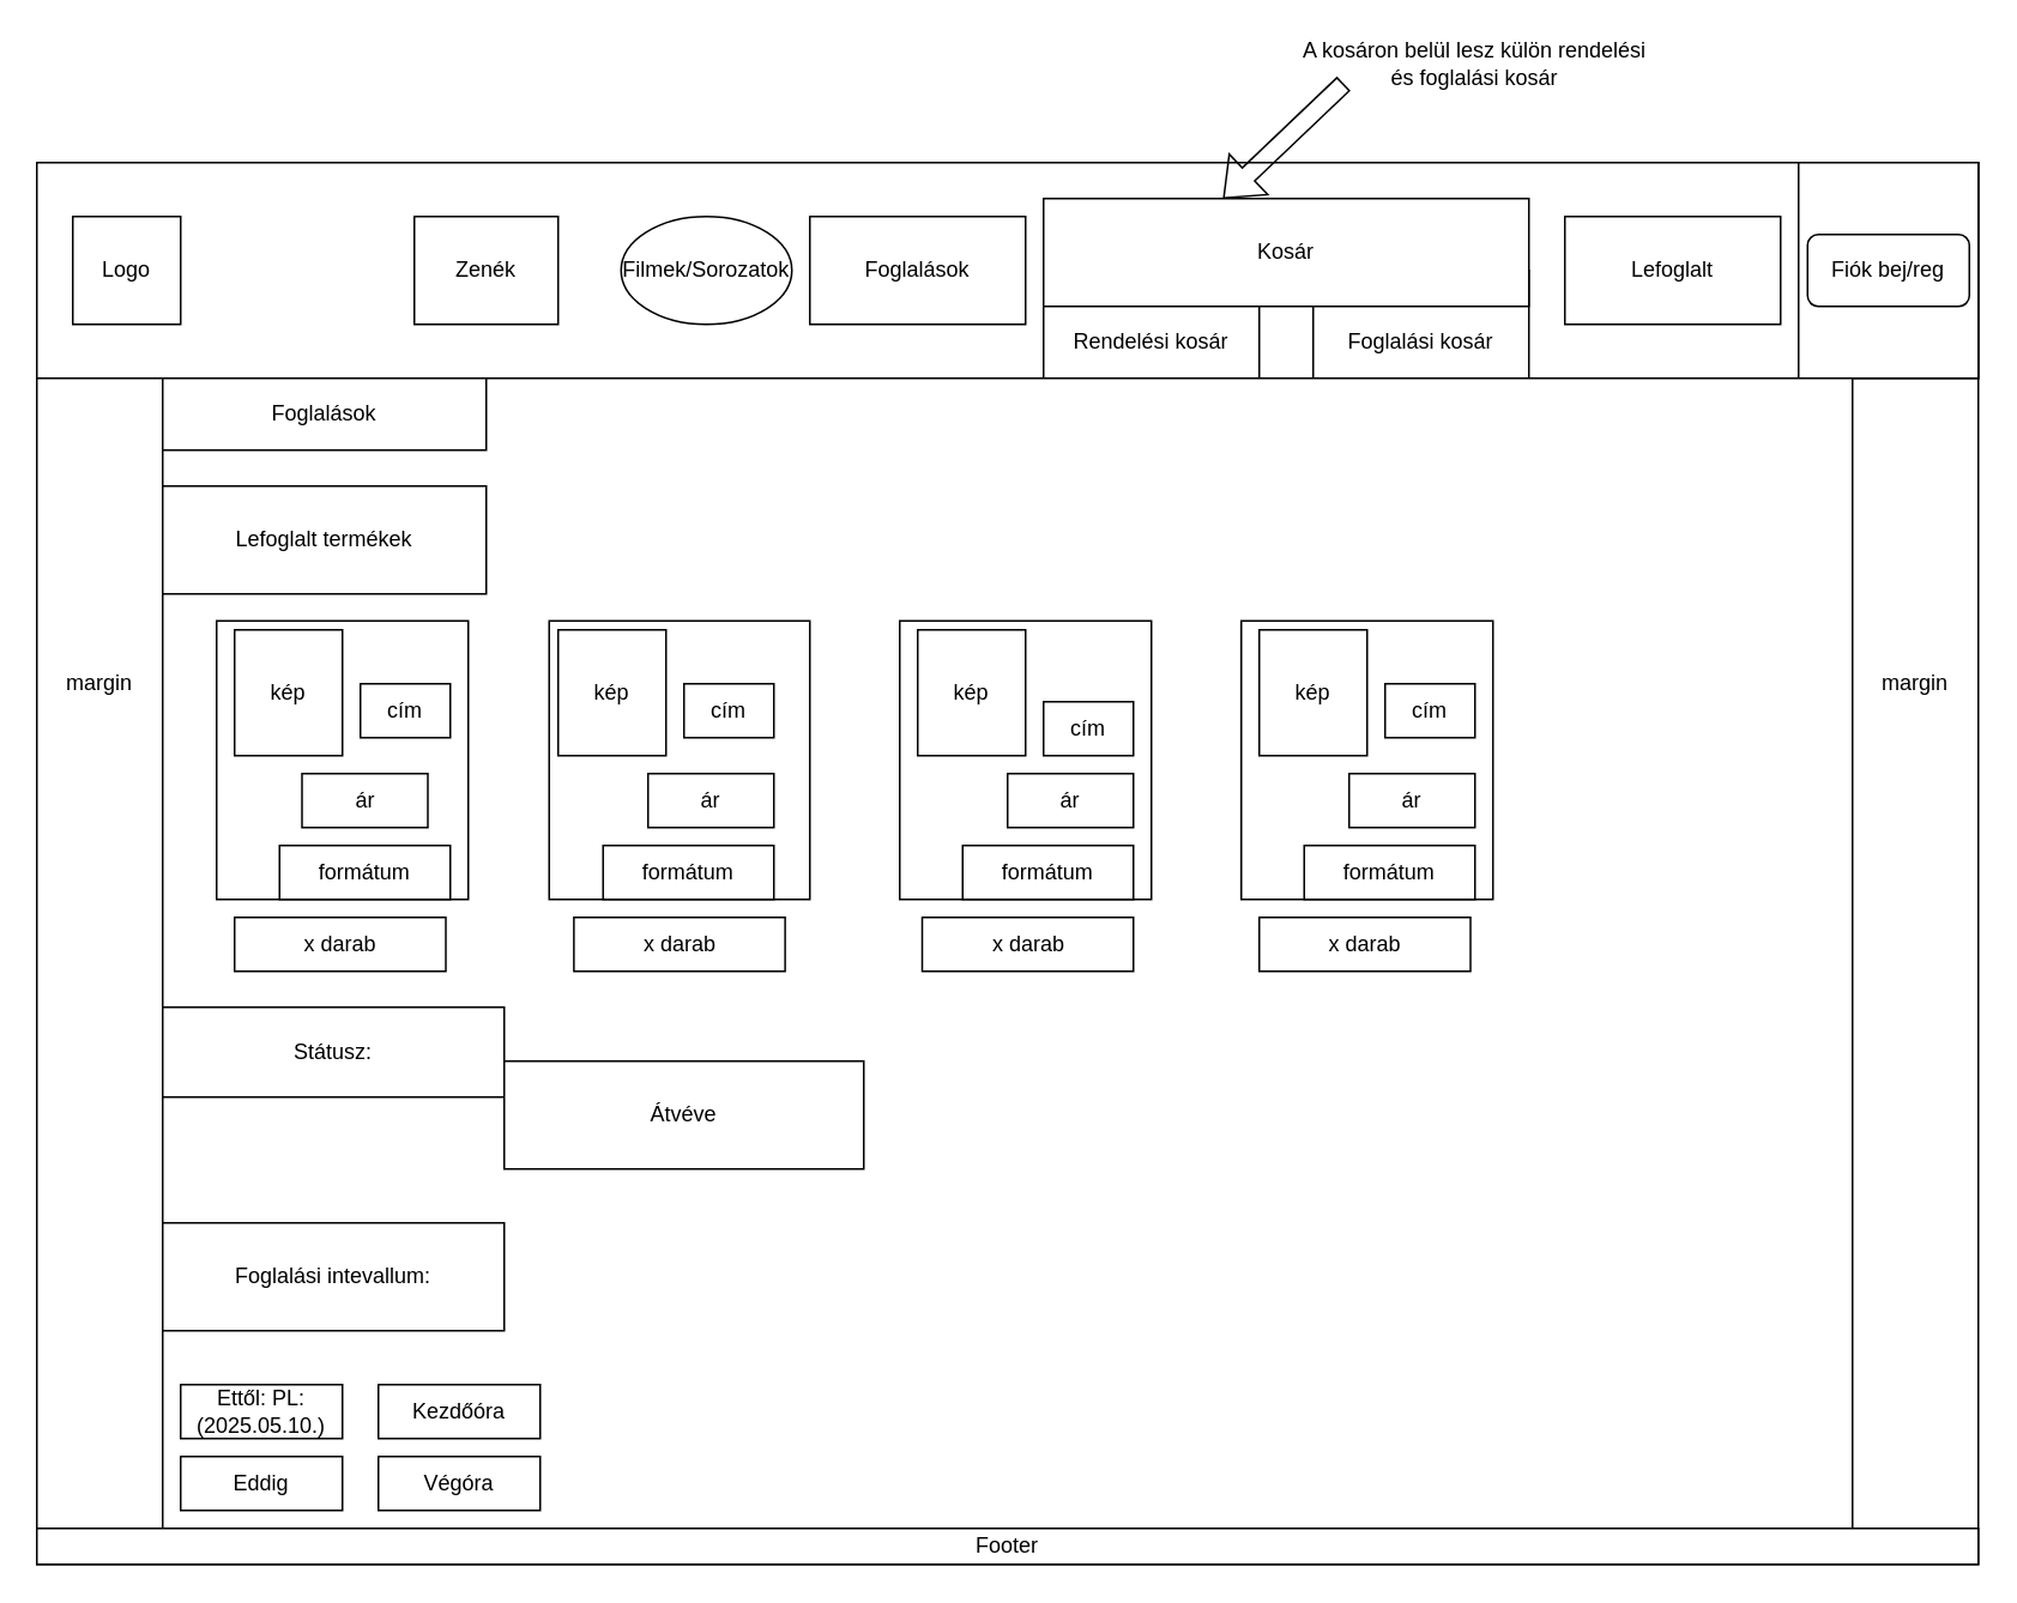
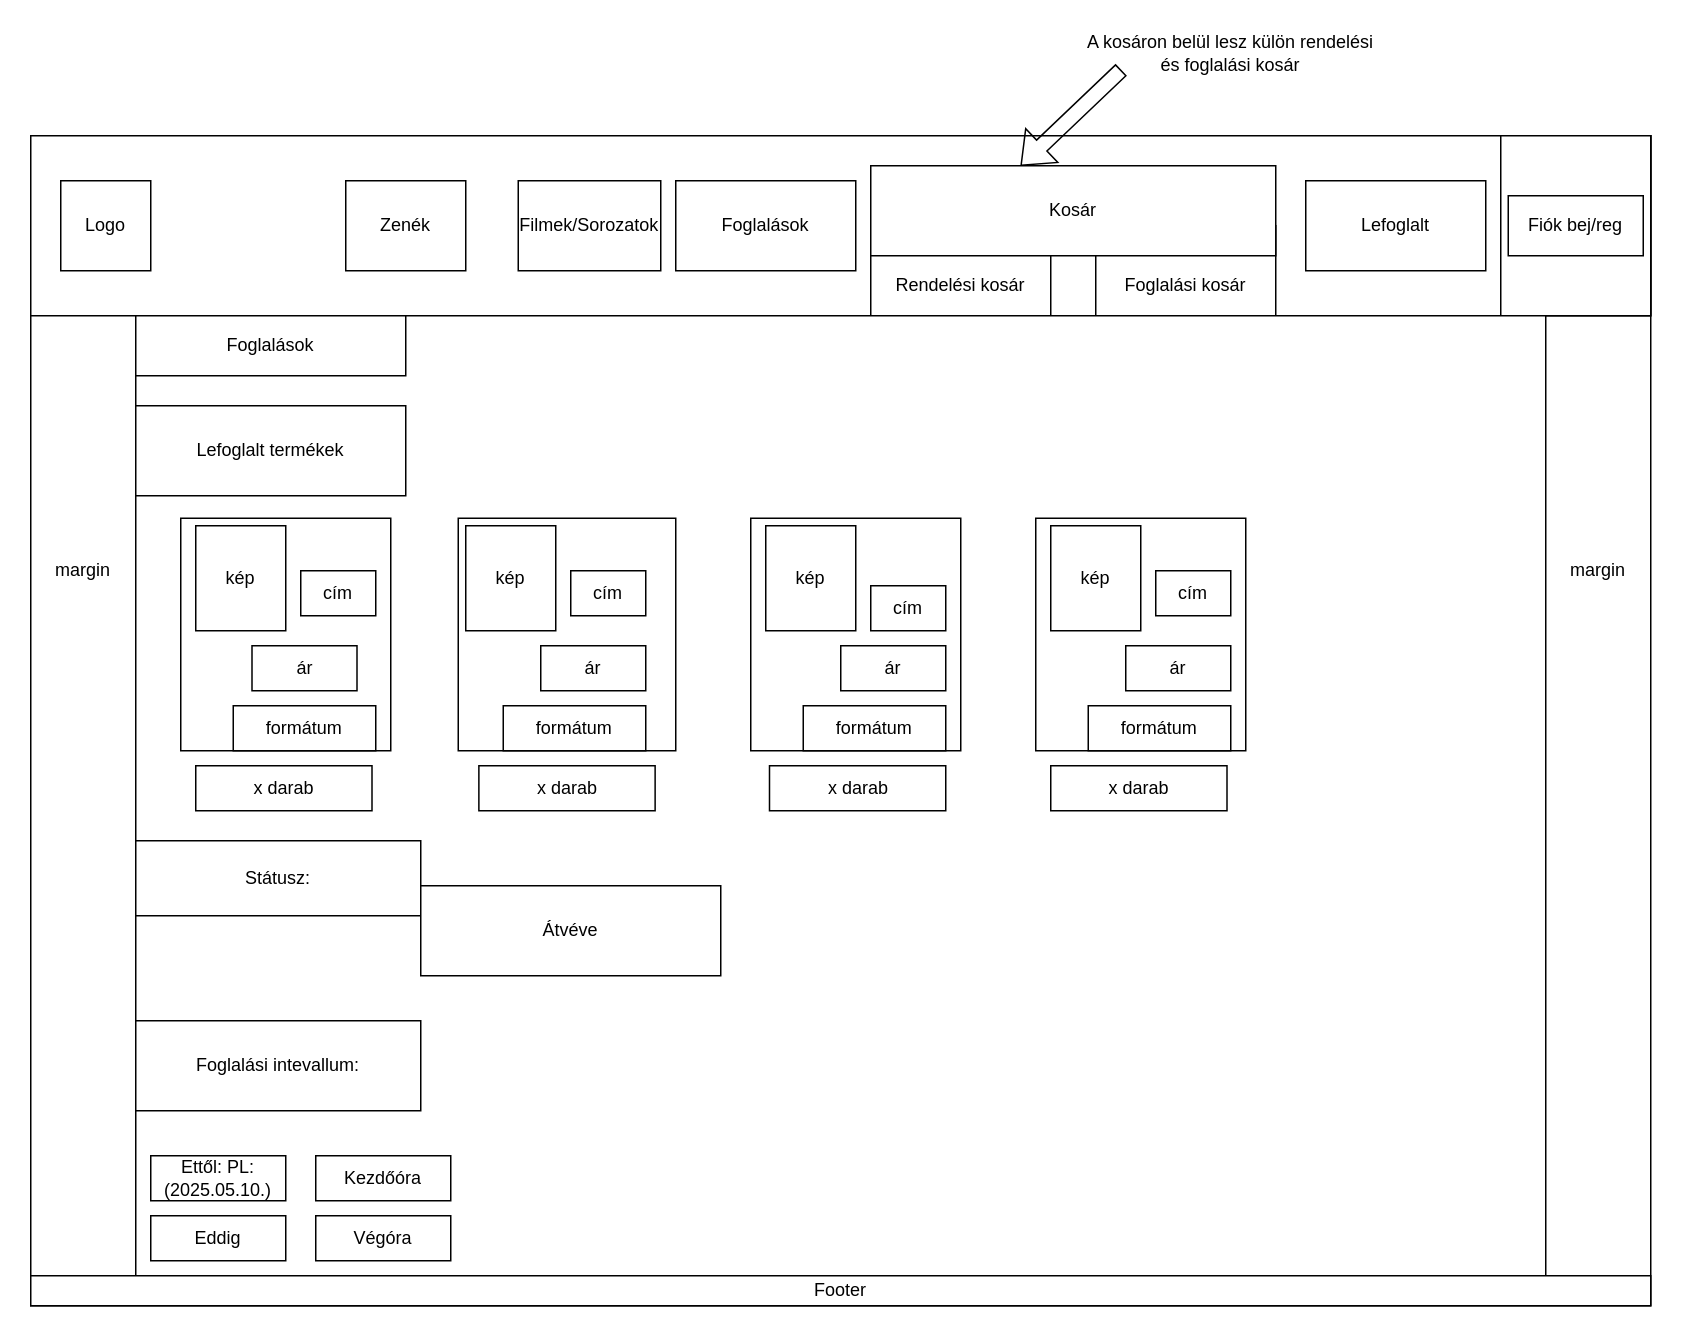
  <mxCell id="0" />
  <mxCell id="1" parent="0" />
  <mxCell id="2" value="" style="rounded=0;whiteSpace=wrap;html=1;" vertex="1" parent="1"><mxGeometry x="20" y="90" width="1080" height="780" as="geometry" /></mxCell>
  <mxCell id="3" value="" style="rounded=0;whiteSpace=wrap;html=1;" vertex="1" parent="1"><mxGeometry x="20" y="90" width="1080" height="120" as="geometry" /></mxCell>
  <mxCell id="4" value="" style="rounded=0;whiteSpace=wrap;html=1;" vertex="1" parent="1"><mxGeometry x="1000" y="90" width="100" height="120" as="geometry" /></mxCell>
  <mxCell id="5" value="" style="rounded=0;whiteSpace=wrap;html=1;" vertex="1" parent="1"><mxGeometry x="730" y="150" width="120" height="60" as="geometry" /></mxCell>
  <mxCell id="6" value="Zenék" style="rounded=0;whiteSpace=wrap;html=1;" vertex="1" parent="1"><mxGeometry x="230" y="120" width="80" height="60" as="geometry" /></mxCell>
  <mxCell id="7" value="" style="rounded=0;whiteSpace=wrap;html=1;" vertex="1" parent="1"><mxGeometry x="580" y="150" width="120" height="60" as="geometry" /></mxCell>
- <mxCell id="8" value="Filmek/Sorozatok" style="ellipse;whiteSpace=wrap;html=1;" vertex="1" parent="1"><mxGeometry x="345" y="120" width="95" height="60" as="geometry" /></mxCell>
+ <mxCell id="8" value="Filmek/Sorozatok" style="rounded=0;whiteSpace=wrap;html=1;" vertex="1" parent="1"><mxGeometry x="345" y="120" width="95" height="60" as="geometry" /></mxCell>
  <mxCell id="9" value="" style="rounded=0;whiteSpace=wrap;html=1;" vertex="1" parent="1"><mxGeometry x="90" y="210" width="940" height="640" as="geometry" /></mxCell>
  <mxCell id="10" value="" style="rounded=0;whiteSpace=wrap;html=1;" vertex="1" parent="1"><mxGeometry x="40" y="120" width="60" height="60" as="geometry" /></mxCell>
  <mxCell id="11" value="&lt;div&gt;Logo&lt;/div&gt;" style="text;html=1;align=center;verticalAlign=middle;whiteSpace=wrap;rounded=0;" vertex="1" parent="1"><mxGeometry x="40" y="120" width="60" height="60" as="geometry" /></mxCell>
  <mxCell id="12" value="Rendelési kosár" style="text;html=1;align=center;verticalAlign=middle;whiteSpace=wrap;rounded=0;" vertex="1" parent="1"><mxGeometry x="580" y="160" width="120" height="60" as="geometry" /></mxCell>
  <mxCell id="13" value="margin" style="text;html=1;align=center;verticalAlign=middle;whiteSpace=wrap;rounded=0;" vertex="1" parent="1"><mxGeometry x="20" y="210" width="70" height="340" as="geometry" /></mxCell>
  <mxCell id="14" value="margin" style="text;html=1;align=center;verticalAlign=middle;whiteSpace=wrap;rounded=0;" vertex="1" parent="1"><mxGeometry x="1030" y="210" width="70" height="340" as="geometry" /></mxCell>
- <mxCell id="15" value="Fiók bej/reg" style="whiteSpace=wrap;html=1;rounded=1;" vertex="1" parent="1"><mxGeometry x="1005" y="130" width="90" height="40" as="geometry" /></mxCell>
+ <mxCell id="15" value="Fiók bej/reg" style="rounded=0;whiteSpace=wrap;html=1;" vertex="1" parent="1"><mxGeometry x="1005" y="130" width="90" height="40" as="geometry" /></mxCell>
  <mxCell id="16" value="" style="rounded=0;whiteSpace=wrap;html=1;" vertex="1" parent="1"><mxGeometry x="870" y="120" width="120" height="60" as="geometry" /></mxCell>
  <mxCell id="17" value="Lefoglalt" style="text;html=1;align=center;verticalAlign=middle;whiteSpace=wrap;rounded=0;" vertex="1" parent="1"><mxGeometry x="870" y="120" width="120" height="60" as="geometry" /></mxCell>
  <mxCell id="18" value="Foglalási kosár" style="text;html=1;align=center;verticalAlign=middle;whiteSpace=wrap;rounded=0;" vertex="1" parent="1"><mxGeometry x="730" y="160" width="120" height="60" as="geometry" /></mxCell>
  <mxCell id="19" value="Kosár" style="rounded=0;whiteSpace=wrap;html=1;" vertex="1" parent="1"><mxGeometry x="580" y="110" width="270" height="60" as="geometry" /></mxCell>
  <mxCell id="20" value="A kosáron belül lesz külön rendelési és foglalási kosár" style="text;html=1;align=center;verticalAlign=middle;whiteSpace=wrap;rounded=0;" vertex="1" parent="1"><mxGeometry x="720" y="20" width="200" height="30" as="geometry" /></mxCell>
  <mxCell id="21" value="" style="endArrow=classic;html=1;rounded=0;entryX=0.37;entryY=0;entryDx=0;entryDy=0;shape=flexArrow;entryPerimeter=0;exitX=0.135;exitY=0.867;exitDx=0;exitDy=0;exitPerimeter=0;" edge="1" parent="1" source="20" target="19"><mxGeometry width="50" height="50" relative="1" as="geometry"><mxPoint x="600" y="70" as="sourcePoint" /><mxPoint x="480" y="150" as="targetPoint" /></mxGeometry></mxCell>
  <mxCell id="22" value="Foglalások" style="rounded=0;whiteSpace=wrap;html=1;" vertex="1" parent="1"><mxGeometry x="90" y="210" width="180" height="40" as="geometry" /></mxCell>
  <mxCell id="23" value="Lefoglalt termékek" style="rounded=0;whiteSpace=wrap;html=1;" vertex="1" parent="1"><mxGeometry x="90" y="270" width="180" height="60" as="geometry" /></mxCell>
  <mxCell id="24" value="" style="rounded=0;whiteSpace=wrap;html=1;" vertex="1" parent="1"><mxGeometry x="120" y="345" width="140" height="155" as="geometry" /></mxCell>
  <mxCell id="25" value="" style="rounded=0;whiteSpace=wrap;html=1;" vertex="1" parent="1"><mxGeometry x="305" y="345" width="145" height="155" as="geometry" /></mxCell>
  <mxCell id="26" value="" style="rounded=0;whiteSpace=wrap;html=1;" vertex="1" parent="1"><mxGeometry x="500" y="345" width="140" height="155" as="geometry" /></mxCell>
  <mxCell id="27" value="" style="rounded=0;whiteSpace=wrap;html=1;" vertex="1" parent="1"><mxGeometry x="690" y="345" width="140" height="155" as="geometry" /></mxCell>
  <mxCell id="28" value="kép" style="rounded=0;whiteSpace=wrap;html=1;" vertex="1" parent="1"><mxGeometry x="130" y="350" width="60" height="70" as="geometry" /></mxCell>
  <mxCell id="29" value="kép" style="rounded=0;whiteSpace=wrap;html=1;" vertex="1" parent="1"><mxGeometry x="310" y="350" width="60" height="70" as="geometry" /></mxCell>
  <mxCell id="30" value="kép" style="rounded=0;whiteSpace=wrap;html=1;" vertex="1" parent="1"><mxGeometry x="510" y="350" width="60" height="70" as="geometry" /></mxCell>
  <mxCell id="31" value="kép" style="rounded=0;whiteSpace=wrap;html=1;" vertex="1" parent="1"><mxGeometry x="700" y="350" width="60" height="70" as="geometry" /></mxCell>
  <mxCell id="32" value="cím" style="rounded=0;whiteSpace=wrap;html=1;" vertex="1" parent="1"><mxGeometry x="200" y="380" width="50" height="30" as="geometry" /></mxCell>
  <mxCell id="33" value="cím" style="rounded=0;whiteSpace=wrap;html=1;" vertex="1" parent="1"><mxGeometry x="380" y="380" width="50" height="30" as="geometry" /></mxCell>
  <mxCell id="34" value="cím" style="rounded=0;whiteSpace=wrap;html=1;" vertex="1" parent="1"><mxGeometry x="580" y="390" width="50" height="30" as="geometry" /></mxCell>
  <mxCell id="35" value="cím" style="rounded=0;whiteSpace=wrap;html=1;" vertex="1" parent="1"><mxGeometry x="770" y="380" width="50" height="30" as="geometry" /></mxCell>
  <mxCell id="36" value="ár" style="rounded=0;whiteSpace=wrap;html=1;" vertex="1" parent="1"><mxGeometry x="167.5" y="430" width="70" height="30" as="geometry" /></mxCell>
  <mxCell id="37" value="ár" style="rounded=0;whiteSpace=wrap;html=1;" vertex="1" parent="1"><mxGeometry x="360" y="430" width="70" height="30" as="geometry" /></mxCell>
  <mxCell id="38" value="ár" style="rounded=0;whiteSpace=wrap;html=1;" vertex="1" parent="1"><mxGeometry x="560" y="430" width="70" height="30" as="geometry" /></mxCell>
  <mxCell id="39" value="ár" style="rounded=0;whiteSpace=wrap;html=1;" vertex="1" parent="1"><mxGeometry x="750" y="430" width="70" height="30" as="geometry" /></mxCell>
  <mxCell id="40" value="formátum" style="rounded=0;whiteSpace=wrap;html=1;" vertex="1" parent="1"><mxGeometry x="155" y="470" width="95" height="30" as="geometry" /></mxCell>
  <mxCell id="41" value="formátum" style="rounded=0;whiteSpace=wrap;html=1;" vertex="1" parent="1"><mxGeometry x="335" y="470" width="95" height="30" as="geometry" /></mxCell>
  <mxCell id="42" value="formátum" style="rounded=0;whiteSpace=wrap;html=1;" vertex="1" parent="1"><mxGeometry x="535" y="470" width="95" height="30" as="geometry" /></mxCell>
  <mxCell id="43" value="formátum" style="rounded=0;whiteSpace=wrap;html=1;" vertex="1" parent="1"><mxGeometry x="725" y="470" width="95" height="30" as="geometry" /></mxCell>
  <mxCell id="44" value="x darab" style="rounded=0;whiteSpace=wrap;html=1;" vertex="1" parent="1"><mxGeometry x="130" y="510" width="117.5" height="30" as="geometry" /></mxCell>
  <mxCell id="45" value="x darab" style="rounded=0;whiteSpace=wrap;html=1;" vertex="1" parent="1"><mxGeometry x="318.75" y="510" width="117.5" height="30" as="geometry" /></mxCell>
  <mxCell id="46" value="x darab" style="rounded=0;whiteSpace=wrap;html=1;" vertex="1" parent="1"><mxGeometry x="512.5" y="510" width="117.5" height="30" as="geometry" /></mxCell>
  <mxCell id="47" value="x darab" style="rounded=0;whiteSpace=wrap;html=1;" vertex="1" parent="1"><mxGeometry x="700" y="510" width="117.5" height="30" as="geometry" /></mxCell>
  <mxCell id="48" value="Foglalások" style="rounded=0;whiteSpace=wrap;html=1;" vertex="1" parent="1"><mxGeometry x="450" y="120" width="120" height="60" as="geometry" /></mxCell>
  <mxCell id="49" value="Státusz:" style="rounded=0;whiteSpace=wrap;html=1;" vertex="1" parent="1"><mxGeometry x="90" y="560" width="190" height="50" as="geometry" /></mxCell>
  <mxCell id="50" value="Átvéve" style="rounded=0;whiteSpace=wrap;html=1;" vertex="1" parent="1"><mxGeometry x="280" y="590" width="200" height="60" as="geometry" /></mxCell>
  <mxCell id="51" value="Foglalási intevallum:" style="rounded=0;whiteSpace=wrap;html=1;" vertex="1" parent="1"><mxGeometry x="90" y="680" width="190" height="60" as="geometry" /></mxCell>
  <mxCell id="52" value="Ettől: PL: (2025.05.10.)" style="rounded=0;whiteSpace=wrap;html=1;" vertex="1" parent="1"><mxGeometry x="100" y="770" width="90" height="30" as="geometry" /></mxCell>
  <mxCell id="53" value="Kezdőóra" style="rounded=0;whiteSpace=wrap;html=1;" vertex="1" parent="1"><mxGeometry x="210" y="770" width="90" height="30" as="geometry" /></mxCell>
  <mxCell id="54" value="Eddig" style="rounded=0;whiteSpace=wrap;html=1;" vertex="1" parent="1"><mxGeometry x="100" y="810" width="90" height="30" as="geometry" /></mxCell>
  <mxCell id="55" value="Végóra" style="rounded=0;whiteSpace=wrap;html=1;" vertex="1" parent="1"><mxGeometry x="210" y="810" width="90" height="30" as="geometry" /></mxCell>
  <mxCell id="56" value="Footer" style="rounded=0;whiteSpace=wrap;html=1;" vertex="1" parent="1"><mxGeometry x="20" y="850" width="1080" height="20" as="geometry" /></mxCell>
